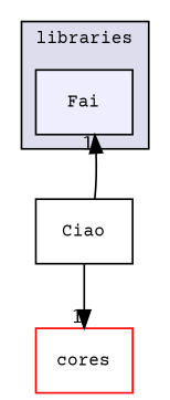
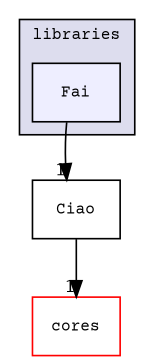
  digraph {
    compound=true
    fontname="Courier Prime"
    node [fontname="Courier Prime" fontsize=10 shape=box style=filled]
    edge [fontname="Courier Prime" headlabel=1 labeldistance=1.5 labelfontname=Helvetica labelfontsize=10]
    n1 [fillcolor="#eeeeff" label=Fai pencolor=black]
    n2 [label=Ciao style=""]
    n3 [color=red fillcolor=white label=cores]
    subgraph cluster_1 {
      bgcolor="#ddddee"
      fontsize=10
      label=libraries
      pencolor=black
      n1
    }
-   n2 -> n1
+   n1 -> n2
    n2 -> n3
  }
